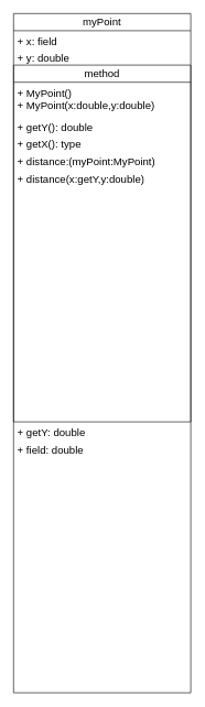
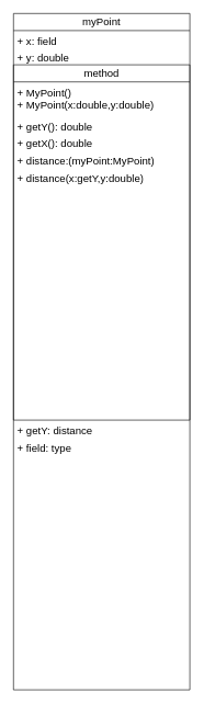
  <mxCell id="0" />
  <mxCell id="1" parent="0" />
  <mxCell id="2" value="myPoint" style="swimlane;fontStyle=0;childLayout=stackLayout;horizontal=1;startSize=26;fillColor=none;horizontalStack=0;resizeParent=1;resizeParentMax=0;resizeLast=0;collapsible=1;marginBottom=0;whiteSpace=wrap;html=1;fontSize=16;" vertex="1" parent="1"><mxGeometry x="20" y="20" width="268" height="1028" as="geometry" /></mxCell>
  <mxCell id="3" value="+ x: field" style="text;strokeColor=none;fillColor=none;align=left;verticalAlign=top;spacingLeft=4;spacingRight=4;overflow=hidden;rotatable=0;points=[[0,0.5],[1,0.5]];portConstraint=eastwest;whiteSpace=wrap;html=1;fontSize=16;" vertex="1" parent="2"><mxGeometry y="26" width="268" height="26" as="geometry" /></mxCell>
  <mxCell id="4" value="+ y: double" style="text;strokeColor=none;fillColor=none;align=left;verticalAlign=top;spacingLeft=4;spacingRight=4;overflow=hidden;rotatable=0;points=[[0,0.5],[1,0.5]];portConstraint=eastwest;whiteSpace=wrap;html=1;fontSize=16;" vertex="1" parent="2"><mxGeometry y="52" width="268" height="26" as="geometry" /></mxCell>
  <mxCell id="5" value="method" style="swimlane;fontStyle=0;childLayout=stackLayout;horizontal=1;startSize=26;fillColor=none;horizontalStack=0;resizeParent=1;resizeParentMax=0;resizeLast=0;collapsible=1;marginBottom=0;whiteSpace=wrap;html=1;fontSize=16;" vertex="1" parent="2"><mxGeometry y="78" width="268" height="540" as="geometry" /></mxCell>
  <mxCell id="6" value="+ MyPoint()&lt;br&gt;+ MyPoint(x:double,y:double)" style="text;strokeColor=none;fillColor=none;align=left;verticalAlign=top;spacingLeft=4;spacingRight=4;overflow=hidden;rotatable=0;points=[[0,0.5],[1,0.5]];portConstraint=eastwest;whiteSpace=wrap;html=1;fontSize=16;" vertex="1" parent="5"><mxGeometry y="26" width="268" height="52" as="geometry" /></mxCell>
  <mxCell id="7" value="+ getY(): double" style="text;strokeColor=none;fillColor=none;align=left;verticalAlign=top;spacingLeft=4;spacingRight=4;overflow=hidden;rotatable=0;points=[[0,0.5],[1,0.5]];portConstraint=eastwest;whiteSpace=wrap;html=1;fontSize=16;" vertex="1" parent="5"><mxGeometry y="78" width="268" height="26" as="geometry" /></mxCell>
- <mxCell id="8" value="+ getX(): type" style="text;strokeColor=none;fillColor=none;align=left;verticalAlign=top;spacingLeft=4;spacingRight=4;overflow=hidden;rotatable=0;points=[[0,0.5],[1,0.5]];portConstraint=eastwest;whiteSpace=wrap;html=1;fontSize=16;" vertex="1" parent="5"><mxGeometry y="104" width="268" height="26" as="geometry" /></mxCell>
+ <mxCell id="8" value="+ getX(): double" style="text;strokeColor=none;fillColor=none;align=left;verticalAlign=top;spacingLeft=4;spacingRight=4;overflow=hidden;rotatable=0;points=[[0,0.5],[1,0.5]];portConstraint=eastwest;whiteSpace=wrap;html=1;fontSize=16;" vertex="1" parent="5"><mxGeometry y="104" width="268" height="26" as="geometry" /></mxCell>
  <mxCell id="9" value="+ distance:(myPoint:MyPoint)" style="text;strokeColor=none;fillColor=none;align=left;verticalAlign=top;spacingLeft=4;spacingRight=4;overflow=hidden;rotatable=0;points=[[0,0.5],[1,0.5]];portConstraint=eastwest;whiteSpace=wrap;html=1;fontSize=16;" vertex="1" parent="5"><mxGeometry y="130" width="268" height="26" as="geometry" /></mxCell>
  <mxCell id="10" value="+ distance(x:getY,y:double)" style="text;strokeColor=none;fillColor=none;align=left;verticalAlign=top;spacingLeft=4;spacingRight=4;overflow=hidden;rotatable=0;points=[[0,0.5],[1,0.5]];portConstraint=eastwest;whiteSpace=wrap;html=1;fontSize=16;" vertex="1" parent="5"><mxGeometry y="156" width="268" height="384" as="geometry" /></mxCell>
- <mxCell id="11" value="+ getY: double" style="text;strokeColor=none;fillColor=none;align=left;verticalAlign=top;spacingLeft=4;spacingRight=4;overflow=hidden;rotatable=0;points=[[0,0.5],[1,0.5]];portConstraint=eastwest;whiteSpace=wrap;html=1;fontSize=16;" vertex="1" parent="2"><mxGeometry y="618" width="268" height="26" as="geometry" /></mxCell>
- <mxCell id="12" value="+ field: double&lt;br&gt;" style="text;strokeColor=none;fillColor=none;align=left;verticalAlign=top;spacingLeft=4;spacingRight=4;overflow=hidden;rotatable=0;points=[[0,0.5],[1,0.5]];portConstraint=eastwest;whiteSpace=wrap;html=1;fontSize=16;" vertex="1" parent="2"><mxGeometry y="644" width="268" height="384" as="geometry" /></mxCell>
+ <mxCell id="11" value="+ getY: distance" style="text;strokeColor=none;fillColor=none;align=left;verticalAlign=top;spacingLeft=4;spacingRight=4;overflow=hidden;rotatable=0;points=[[0,0.5],[1,0.5]];portConstraint=eastwest;whiteSpace=wrap;html=1;fontSize=16;" vertex="1" parent="2"><mxGeometry y="618" width="268" height="26" as="geometry" /></mxCell>
+ <mxCell id="12" value="+ field: type&lt;br&gt;" style="text;strokeColor=none;fillColor=none;align=left;verticalAlign=top;spacingLeft=4;spacingRight=4;overflow=hidden;rotatable=0;points=[[0,0.5],[1,0.5]];portConstraint=eastwest;whiteSpace=wrap;html=1;fontSize=16;" vertex="1" parent="2"><mxGeometry y="644" width="268" height="384" as="geometry" /></mxCell>
